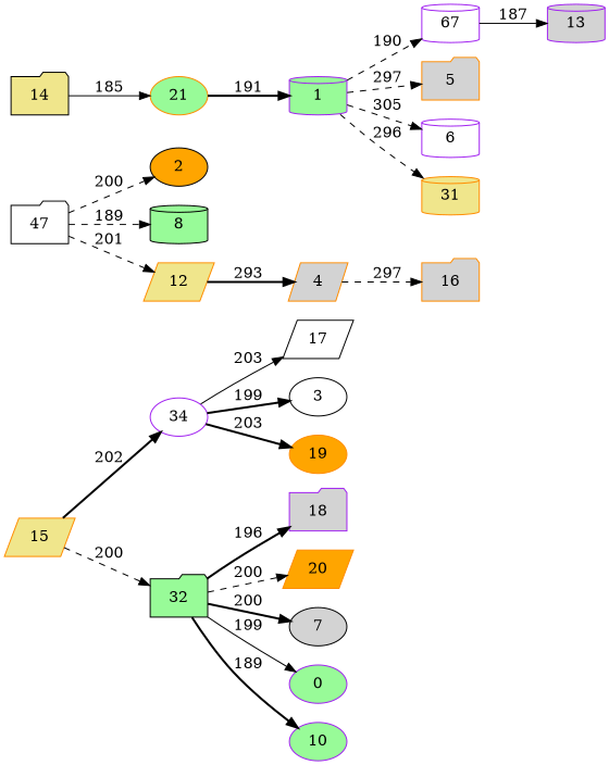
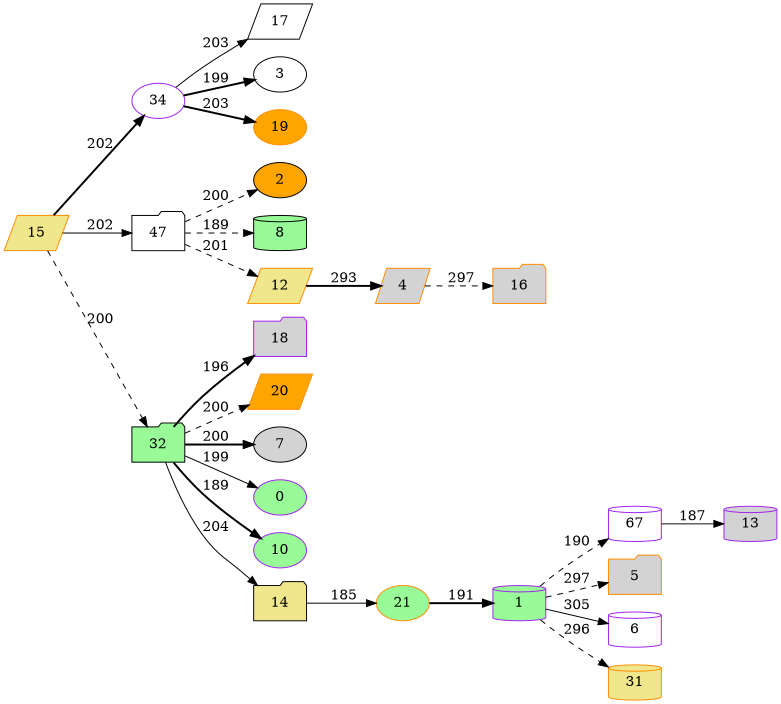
  digraph {
    rankdir=LR
    node [color=darkorange fillcolor=white shape=ellipse style=filled]
    edge [style=dashed]
    15 [fillcolor=khaki shape=parallelogram]
    34 [color=purple]
    47 [color=black shape=folder]
    32 [color=black fillcolor=palegreen shape=folder]
    17 [color=black shape=parallelogram]
    3 [color=black]
    19 [fillcolor=orange]
    2 [color=black fillcolor=orange]
    8 [color=black fillcolor=palegreen shape=cylinder]
    12 [fillcolor=khaki shape=parallelogram]
    18 [color=purple fillcolor=lightgrey shape=folder]
    20 [fillcolor=orange shape=parallelogram]
    7 [color=black fillcolor=lightgrey]
    n14 [color=purple fillcolor=palegreen label=0]
    10 [color=purple fillcolor=palegreen]
    14 [color=black fillcolor=khaki shape=folder]
    4 [fillcolor=lightgrey shape=parallelogram]
    16 [fillcolor=lightgrey shape=folder]
    21 [fillcolor=palegreen]
    1 [color=purple fillcolor=palegreen shape=cylinder]
    67 [color=purple shape=cylinder]
    5 [fillcolor=lightgrey shape=folder]
    6 [color=purple shape=cylinder]
    n24 [fillcolor=khaki label=31 shape=cylinder]
    13 [color=purple fillcolor=lightgrey shape=cylinder]
    15 -> 34 [label=202 style=bold]
+   15 -> 47 [label=202 style=solid]
    15 -> 32 [label=200]
    34 -> 17 [label=203 style=solid]
    34 -> 3 [label=199 style=bold]
    34 -> 19 [label=203 style=bold]
    47 -> 2 [label=200]
    47 -> 8 [label=189]
    47 -> 12 [label=201]
    32 -> 18 [label=196 style=bold]
    32 -> 20 [label=200]
    32 -> 7 [label=200 style=bold]
    32 -> n14 [label=199 style=solid]
    32 -> 10 [label=189 style=bold]
+   32 -> 14 [label=204 style=solid]
    12 -> 4 [label=293 style=bold]
    14 -> 21 [label=185 style=solid]
    4 -> 16 [label=297]
    21 -> 1 [label=191 style=bold]
    1 -> 67 [label=190]
    1 -> 5 [label=297]
-   1 -> 6 [label=305]
+   1 -> 6 [label=305 style=solid]
    1 -> n24 [label=296]
    67 -> 13 [label=187 style=solid]
  }
